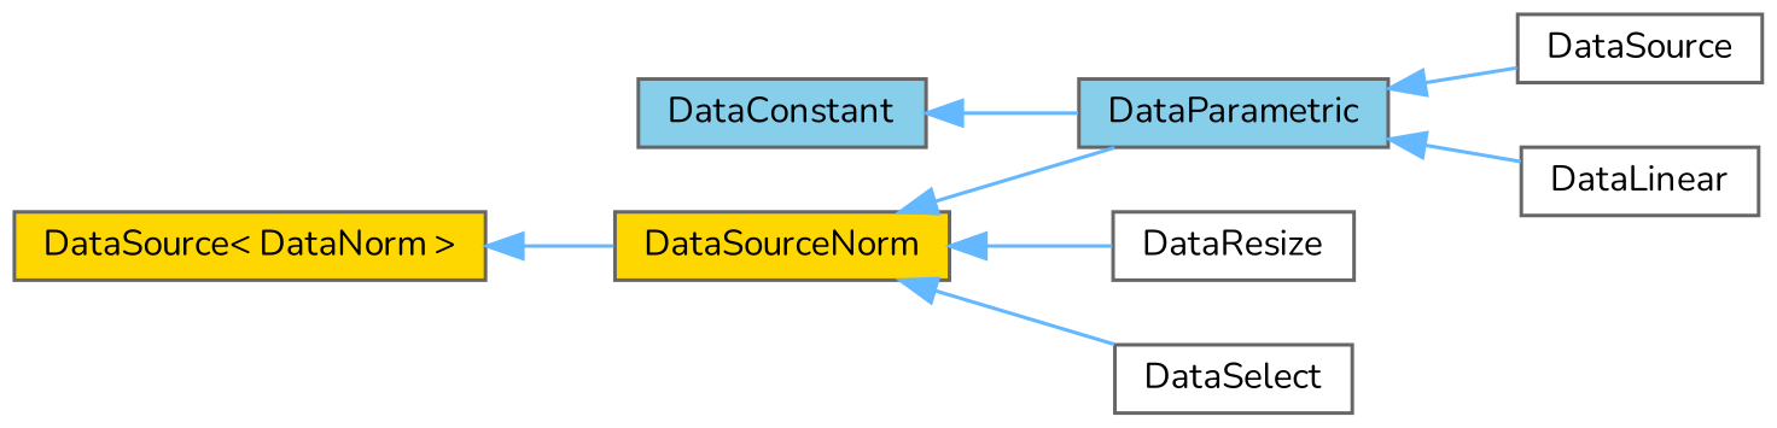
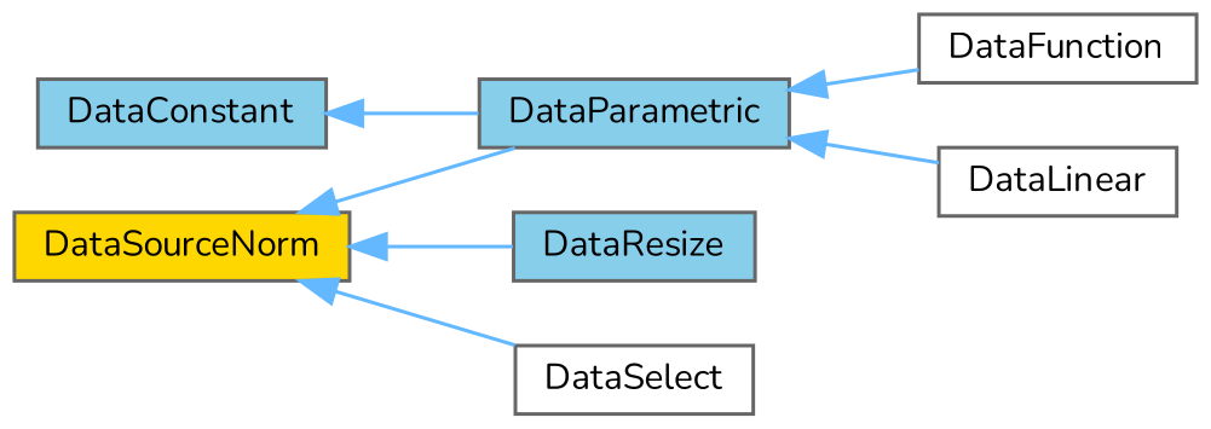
  digraph {
    fontname=Nunito
    rankdir=LR
    node [color=gray40 fillcolor=skyblue fontname=Nunito fontsize=10 shape=box style=filled]
    edge [color=steelblue1 dir=back fontname=Nunito fontsize=10 labelfontname=Helvetica labelfontsize=10 style=solid]
    n1 [fillcolor=gold fontcolor=black height=0.2 label=DataSourceNorm width=0.4]
    n2 [height=0.2 label=DataParametric width=0.4]
-   n3 [fillcolor=white height=0.2 label=DataResize width=0.4]
+   n3 [height=0.2 label=DataResize width=0.4]
    n4 [fillcolor=white height=0.2 label=DataSelect width=0.4]
-   n5 [fillcolor=white height=0.2 label=DataSource width=0.4]
+   n5 [fillcolor=white height=0.2 label=DataFunction width=0.4]
    n6 [fillcolor=white height=0.2 label=DataLinear width=0.4]
-   n7 [fillcolor=gold height=0.2 label="DataSource\< DataNorm \>" width=0.4]
    n8 [height=0.2 label=DataConstant width=0.4]
    n1 -> n2
    n1 -> n3
    n1 -> n4
    n2 -> n5
    n2 -> n6
-   n7 -> n1
    n8 -> n2
  }
